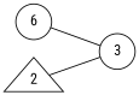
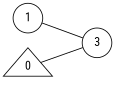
  graph {
    fontname="Roboto Condensed"
    rankdir=LR
    node [fontname="Roboto Condensed" shape=circle]
    edge [color=black fontname="Roboto Condensed"]
-   1 [label=6]
+   1
    3
-   2 [shape=triangle]
+   2 [shape=triangle label=0]
    1 -- 3
    2 -- 3
  }
